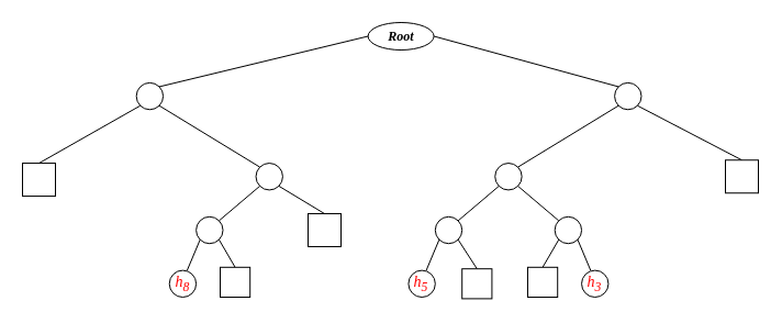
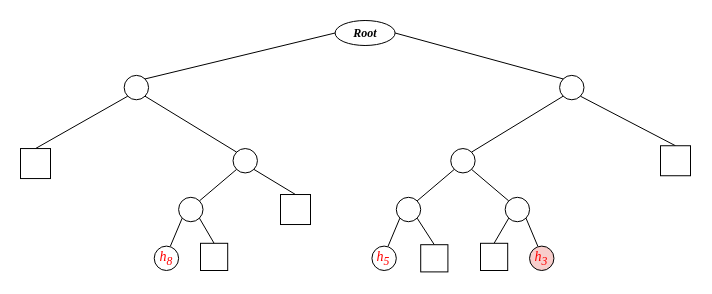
  <mxCell id="0" />
  <mxCell id="1" parent="0" />
  <mxCell id="2" value="&lt;font face=&quot;Comic Sans MS&quot;&gt;&lt;b&gt;&lt;i&gt;Root&lt;/i&gt;&lt;/b&gt;&lt;/font&gt;" style="ellipse;whiteSpace=wrap;html=1;aspect=fixed;" vertex="1" parent="1"><mxGeometry x="334.59" y="20" width="60" height="25" as="geometry" /></mxCell>
  <mxCell id="3" value="" style="ellipse;whiteSpace=wrap;html=1;aspect=fixed;" vertex="1" parent="1"><mxGeometry x="123.689" y="74.878" width="24.39" height="24.39" as="geometry" /></mxCell>
  <mxCell id="4" value="" style="ellipse;whiteSpace=wrap;html=1;aspect=fixed;" vertex="1" parent="1"><mxGeometry x="559.098" y="74.878" width="24.39" height="24.39" as="geometry" /></mxCell>
  <mxCell id="5" value="" style="ellipse;whiteSpace=wrap;html=1;aspect=fixed;" vertex="1" parent="1"><mxGeometry x="232.541" y="148.049" width="24.39" height="24.39" as="geometry" /></mxCell>
  <mxCell id="6" value="" style="ellipse;whiteSpace=wrap;html=1;aspect=fixed;" vertex="1" parent="1"><mxGeometry x="450.246" y="148.049" width="24.39" height="24.39" as="geometry" /></mxCell>
  <mxCell id="7" value="" style="ellipse;whiteSpace=wrap;html=1;aspect=fixed;" vertex="1" parent="1"><mxGeometry x="178.115" y="196.829" width="24.39" height="24.39" as="geometry" /></mxCell>
  <mxCell id="8" value="" style="ellipse;whiteSpace=wrap;html=1;aspect=fixed;" vertex="1" parent="1"><mxGeometry x="395.82" y="196.829" width="24.39" height="24.39" as="geometry" /></mxCell>
  <mxCell id="9" value="" style="ellipse;whiteSpace=wrap;html=1;aspect=fixed;" vertex="1" parent="1"><mxGeometry x="504.672" y="196.829" width="24.39" height="24.39" as="geometry" /></mxCell>
  <mxCell id="10" value="" style="endArrow=none;html=1;rounded=0;entryX=0;entryY=0.5;entryDx=0;entryDy=0;exitX=1;exitY=0;exitDx=0;exitDy=0;" edge="1" parent="1" source="3" target="2"><mxGeometry width="50" height="50" relative="1" as="geometry"><mxPoint x="348.197" y="227.317" as="sourcePoint" /><mxPoint x="382.213" y="196.829" as="targetPoint" /></mxGeometry></mxCell>
  <mxCell id="11" value="" style="endArrow=none;html=1;rounded=0;entryX=1;entryY=0.5;entryDx=0;entryDy=0;exitX=0;exitY=0;exitDx=0;exitDy=0;" edge="1" parent="1" source="4" target="2"><mxGeometry width="50" height="50" relative="1" as="geometry"><mxPoint x="348.197" y="227.317" as="sourcePoint" /><mxPoint x="382.213" y="196.829" as="targetPoint" /></mxGeometry></mxCell>
  <mxCell id="12" value="" style="endArrow=none;html=1;rounded=0;entryX=0;entryY=1;entryDx=0;entryDy=0;exitX=0.5;exitY=0;exitDx=0;exitDy=0;" edge="1" parent="1" source="29" target="3"><mxGeometry width="50" height="50" relative="1" as="geometry"><mxPoint x="35.654" y="151.621" as="sourcePoint" /><mxPoint x="382.213" y="196.829" as="targetPoint" /></mxGeometry></mxCell>
  <mxCell id="13" value="" style="endArrow=none;html=1;rounded=0;entryX=1;entryY=1;entryDx=0;entryDy=0;exitX=0;exitY=0;exitDx=0;exitDy=0;" edge="1" parent="1" source="5" target="3"><mxGeometry width="50" height="50" relative="1" as="geometry"><mxPoint x="348.197" y="227.317" as="sourcePoint" /><mxPoint x="382.213" y="196.829" as="targetPoint" /></mxGeometry></mxCell>
  <mxCell id="14" value="" style="endArrow=none;html=1;rounded=0;entryX=0;entryY=1;entryDx=0;entryDy=0;exitX=1;exitY=0;exitDx=0;exitDy=0;" edge="1" parent="1" source="6" target="4"><mxGeometry width="50" height="50" relative="1" as="geometry"><mxPoint x="348.197" y="227.317" as="sourcePoint" /><mxPoint x="382.213" y="196.829" as="targetPoint" /></mxGeometry></mxCell>
  <mxCell id="15" value="" style="endArrow=none;html=1;rounded=0;entryX=1;entryY=1;entryDx=0;entryDy=0;exitX=0.5;exitY=0;exitDx=0;exitDy=0;" edge="1" parent="1" source="32" target="4"><mxGeometry width="50" height="50" relative="1" as="geometry"><mxPoint x="671.523" y="151.621" as="sourcePoint" /><mxPoint x="382.213" y="196.829" as="targetPoint" /></mxGeometry></mxCell>
  <mxCell id="16" value="" style="endArrow=none;html=1;rounded=0;entryX=1;entryY=1;entryDx=0;entryDy=0;exitX=0.5;exitY=0;exitDx=0;exitDy=0;" edge="1" parent="1" source="31" target="5"><mxGeometry width="50" height="50" relative="1" as="geometry"><mxPoint x="290.539" y="200.401" as="sourcePoint" /><mxPoint x="382.213" y="196.829" as="targetPoint" /></mxGeometry></mxCell>
  <mxCell id="17" value="" style="endArrow=none;html=1;rounded=0;entryX=0;entryY=1;entryDx=0;entryDy=0;exitX=1;exitY=0;exitDx=0;exitDy=0;" edge="1" parent="1" source="7" target="5"><mxGeometry width="50" height="50" relative="1" as="geometry"><mxPoint x="348.197" y="227.317" as="sourcePoint" /><mxPoint x="382.213" y="196.829" as="targetPoint" /></mxGeometry></mxCell>
  <mxCell id="18" value="" style="endArrow=none;html=1;rounded=0;entryX=0;entryY=1;entryDx=0;entryDy=0;exitX=1;exitY=0;exitDx=0;exitDy=0;" edge="1" parent="1" source="8" target="6"><mxGeometry width="50" height="50" relative="1" as="geometry"><mxPoint x="348.197" y="227.317" as="sourcePoint" /><mxPoint x="382.213" y="196.829" as="targetPoint" /></mxGeometry></mxCell>
  <mxCell id="19" value="" style="endArrow=none;html=1;rounded=0;entryX=1;entryY=1;entryDx=0;entryDy=0;exitX=0;exitY=0;exitDx=0;exitDy=0;" edge="1" parent="1" source="9" target="6"><mxGeometry width="50" height="50" relative="1" as="geometry"><mxPoint x="348.197" y="227.317" as="sourcePoint" /><mxPoint x="382.213" y="196.829" as="targetPoint" /></mxGeometry></mxCell>
  <mxCell id="20" value="" style="endArrow=none;html=1;rounded=0;entryX=1;entryY=1;entryDx=0;entryDy=0;exitX=0.5;exitY=0;exitDx=0;exitDy=0;" edge="1" parent="1" target="9"><mxGeometry width="50" height="50" relative="1" as="geometry"><mxPoint x="537.277" y="245.61" as="sourcePoint" /><mxPoint x="712.852" y="205.366" as="targetPoint" /></mxGeometry></mxCell>
  <mxCell id="21" value="" style="endArrow=none;html=1;rounded=0;entryX=0;entryY=1;entryDx=0;entryDy=0;exitX=0.5;exitY=0;exitDx=0;exitDy=0;" edge="1" parent="1" source="34" target="9"><mxGeometry width="50" height="50" relative="1" as="geometry"><mxPoint x="490" y="230" as="sourcePoint" /><mxPoint x="719.656" y="211.463" as="targetPoint" /></mxGeometry></mxCell>
  <mxCell id="22" value="" style="endArrow=none;html=1;rounded=0;entryX=1;entryY=1;entryDx=0;entryDy=0;exitX=0.5;exitY=0;exitDx=0;exitDy=0;" edge="1" parent="1" source="33" target="8"><mxGeometry width="50" height="50" relative="1" as="geometry"><mxPoint x="428.425" y="245.61" as="sourcePoint" /><mxPoint x="515.557" y="223.659" as="targetPoint" /></mxGeometry></mxCell>
  <mxCell id="23" value="" style="endArrow=none;html=1;rounded=0;entryX=0;entryY=1;entryDx=0;entryDy=0;exitX=0.5;exitY=0;exitDx=0;exitDy=0;" edge="1" parent="1" target="8"><mxGeometry width="50" height="50" relative="1" as="geometry"><mxPoint x="387.605" y="245.61" as="sourcePoint" /><mxPoint x="522.361" y="229.756" as="targetPoint" /></mxGeometry></mxCell>
  <mxCell id="24" value="" style="endArrow=none;html=1;rounded=0;entryX=1;entryY=1;entryDx=0;entryDy=0;exitX=0.5;exitY=0;exitDx=0;exitDy=0;" edge="1" parent="1" source="30" target="7"><mxGeometry width="50" height="50" relative="1" as="geometry"><mxPoint x="211" y="230" as="sourcePoint" /><mxPoint x="297.852" y="223.659" as="targetPoint" /></mxGeometry></mxCell>
  <mxCell id="25" value="" style="endArrow=none;html=1;rounded=0;entryX=0;entryY=1;entryDx=0;entryDy=0;exitX=0.5;exitY=0;exitDx=0;exitDy=0;" edge="1" parent="1" target="7"><mxGeometry width="50" height="50" relative="1" as="geometry"><mxPoint x="169.9" y="245.61" as="sourcePoint" /><mxPoint x="304.656" y="229.756" as="targetPoint" /></mxGeometry></mxCell>
  <mxCell id="26" value="h&lt;span&gt;&lt;sub&gt;5&lt;/sub&gt;&lt;/span&gt;" style="ellipse;whiteSpace=wrap;html=1;aspect=fixed;fontFamily=Comic Sans MS;fontSize=14;fontStyle=2;fontColor=#FF0000;" vertex="1" parent="1"><mxGeometry x="371.43" y="245.61" width="24.39" height="24.39" as="geometry" /></mxCell>
- <mxCell id="27" value="h&lt;span&gt;&lt;sub&gt;3&lt;/sub&gt;&lt;/span&gt;" style="ellipse;whiteSpace=wrap;html=1;aspect=fixed;fontFamily=Comic Sans MS;fontSize=14;fontStyle=2;fontColor=#FF0000;" vertex="1" parent="1"><mxGeometry x="529.06" y="245.61" width="24.39" height="24.39" as="geometry" /></mxCell>
+ <mxCell id="27" value="h&lt;span&gt;&lt;sub&gt;3&lt;/sub&gt;&lt;/span&gt;" style="ellipse;whiteSpace=wrap;html=1;aspect=fixed;fontFamily=Comic Sans MS;fontSize=14;fontStyle=2;fontColor=#FF0000;fillColor=#f8cecc;" vertex="1" parent="1"><mxGeometry x="529.06" y="245.61" width="24.39" height="24.39" as="geometry" /></mxCell>
  <mxCell id="28" value="h&lt;span&gt;&lt;sub&gt;8&lt;/sub&gt;&lt;/span&gt;" style="ellipse;whiteSpace=wrap;html=1;aspect=fixed;fontFamily=Comic Sans MS;fontSize=14;fontStyle=2;fontColor=#FF0000;" vertex="1" parent="1"><mxGeometry x="153.73" y="245.61" width="24.39" height="24.39" as="geometry" /></mxCell>
  <mxCell id="29" value="" style="whiteSpace=wrap;html=1;aspect=fixed;" vertex="1" parent="1"><mxGeometry x="20" y="148.05" width="30" height="30" as="geometry" /></mxCell>
  <mxCell id="30" value="" style="whiteSpace=wrap;html=1;aspect=fixed;" vertex="1" parent="1"><mxGeometry x="200" y="242.8" width="27.2" height="27.2" as="geometry" /></mxCell>
  <mxCell id="31" value="" style="whiteSpace=wrap;html=1;aspect=fixed;" vertex="1" parent="1"><mxGeometry x="280" y="194.02" width="30" height="30" as="geometry" /></mxCell>
  <mxCell id="32" value="" style="whiteSpace=wrap;html=1;aspect=fixed;" vertex="1" parent="1"><mxGeometry x="660" y="145.24" width="30" height="30" as="geometry" /></mxCell>
  <mxCell id="33" value="" style="whiteSpace=wrap;html=1;aspect=fixed;" vertex="1" parent="1"><mxGeometry x="420.21" y="244.2" width="27.2" height="27.2" as="geometry" /></mxCell>
  <mxCell id="34" value="" style="whiteSpace=wrap;html=1;aspect=fixed;" vertex="1" parent="1"><mxGeometry x="480" y="242.8" width="27.2" height="27.2" as="geometry" /></mxCell>
